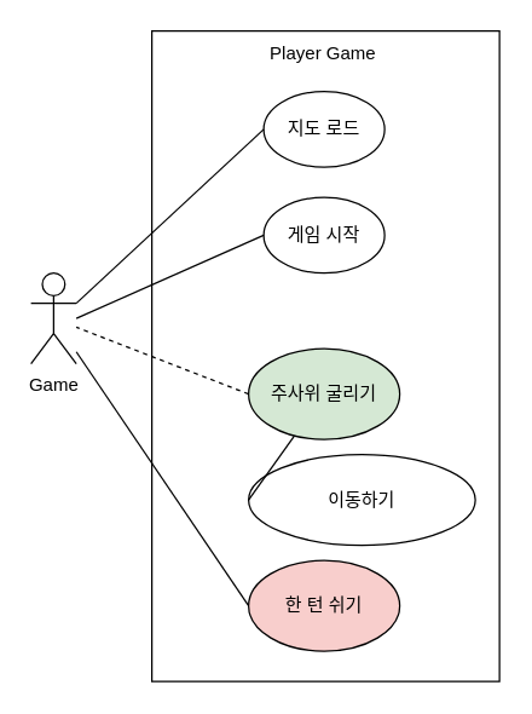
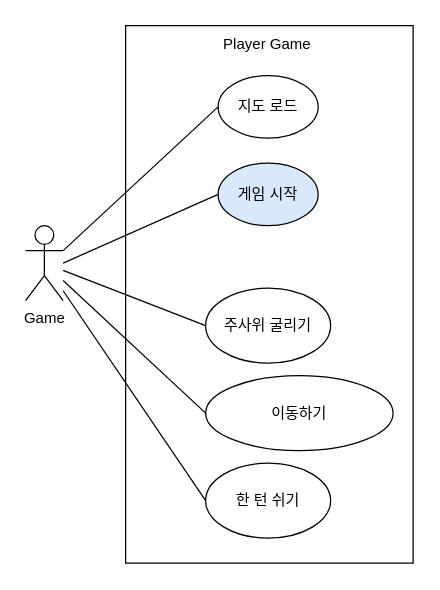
  <mxCell id="0" />
  <mxCell id="1" parent="0" />
  <mxCell id="2" value="Game" style="shape=umlActor;verticalLabelPosition=bottom;verticalAlign=top;html=1;outlineConnect=0;" parent="1" vertex="1"><mxGeometry x="20" y="180" width="30" height="60" as="geometry" /></mxCell>
  <mxCell id="3" value="" style="rounded=0;whiteSpace=wrap;html=1;" parent="1" vertex="1"><mxGeometry x="100" y="20" width="230" height="430" as="geometry" /></mxCell>
  <mxCell id="4" value="지도 로드" style="ellipse;whiteSpace=wrap;html=1;" parent="1" vertex="1"><mxGeometry x="174" y="60" width="80" height="50" as="geometry" /></mxCell>
- <mxCell id="5" value="게임 시작" style="ellipse;whiteSpace=wrap;html=1;" parent="1" vertex="1"><mxGeometry x="174" y="130" width="80" height="50" as="geometry" /></mxCell>
- <mxCell id="6" value="주사위 굴리기" style="ellipse;whiteSpace=wrap;html=1;fillColor=#d5e8d4;" parent="1" vertex="1"><mxGeometry x="164" y="230" width="100" height="60" as="geometry" /></mxCell>
+ <mxCell id="5" value="게임 시작" style="ellipse;whiteSpace=wrap;html=1;fillColor=#dae8fc;" parent="1" vertex="1"><mxGeometry x="174" y="130" width="80" height="50" as="geometry" /></mxCell>
+ <mxCell id="6" value="주사위 굴리기" style="ellipse;whiteSpace=wrap;html=1;" parent="1" vertex="1"><mxGeometry x="164" y="230" width="100" height="60" as="geometry" /></mxCell>
  <mxCell id="7" value="이동하기" style="ellipse;whiteSpace=wrap;html=1;" parent="1" vertex="1"><mxGeometry x="164" y="300" width="150" height="60" as="geometry" /></mxCell>
- <mxCell id="8" value="한 턴 쉬기" style="ellipse;whiteSpace=wrap;html=1;fillColor=#f8cecc;" parent="1" vertex="1"><mxGeometry x="164" y="370" width="100" height="60" as="geometry" /></mxCell>
+ <mxCell id="8" value="한 턴 쉬기" style="ellipse;whiteSpace=wrap;html=1;" parent="1" vertex="1"><mxGeometry x="164" y="370" width="100" height="60" as="geometry" /></mxCell>
  <mxCell id="9" value="" style="endArrow=none;html=1;rounded=0;exitX=0;exitY=0.5;exitDx=0;exitDy=0;" parent="1" source="4" edge="1"><mxGeometry width="50" height="50" relative="1" as="geometry"><mxPoint x="190" y="250" as="sourcePoint" /><mxPoint x="50" y="200" as="targetPoint" /></mxGeometry></mxCell>
  <mxCell id="10" value="" style="endArrow=none;html=1;rounded=0;exitX=0;exitY=0.5;exitDx=0;exitDy=0;" parent="1" source="5" edge="1"><mxGeometry width="50" height="50" relative="1" as="geometry"><mxPoint x="120" y="75" as="sourcePoint" /><mxPoint x="50" y="210" as="targetPoint" /></mxGeometry></mxCell>
- <mxCell id="11" value="" style="endArrow=none;html=1;rounded=0;exitX=0;exitY=0.5;exitDx=0;exitDy=0;dashed=1;" parent="1" source="6" edge="1" target="2"><mxGeometry width="50" height="50" relative="1" as="geometry"><mxPoint x="280" y="240" as="sourcePoint" /><mxPoint x="60" y="90" as="targetPoint" /></mxGeometry></mxCell>
- <mxCell id="12" value="" style="endArrow=none;html=1;rounded=0;exitX=0;exitY=0.5;exitDx=0;exitDy=0;" parent="1" edge="1" target="6" source="7"><mxGeometry width="50" height="50" relative="1" as="geometry"><mxPoint x="100" y="300" as="sourcePoint" /><mxPoint x="60" y="90" as="targetPoint" /></mxGeometry></mxCell>
+ <mxCell id="11" value="" style="endArrow=none;html=1;rounded=0;exitX=0;exitY=0.5;exitDx=0;exitDy=0;" parent="1" source="6" edge="1" target="2"><mxGeometry width="50" height="50" relative="1" as="geometry"><mxPoint x="280" y="240" as="sourcePoint" /><mxPoint x="60" y="90" as="targetPoint" /></mxGeometry></mxCell>
+ <mxCell id="12" value="" style="endArrow=none;html=1;rounded=0;exitX=0;exitY=0.5;exitDx=0;exitDy=0;" parent="1" edge="1" target="2" source="7"><mxGeometry width="50" height="50" relative="1" as="geometry"><mxPoint x="100" y="300" as="sourcePoint" /><mxPoint x="60" y="90" as="targetPoint" /></mxGeometry></mxCell>
  <mxCell id="13" value="" style="endArrow=none;html=1;rounded=0;exitX=0;exitY=0.5;exitDx=0;exitDy=0;" parent="1" source="8" edge="1" target="2"><mxGeometry width="50" height="50" relative="1" as="geometry"><mxPoint x="280" y="240" as="sourcePoint" /><mxPoint x="60" y="85" as="targetPoint" /></mxGeometry></mxCell>
  <mxCell id="14" value="Player Game" style="text;html=1;strokeColor=none;fillColor=none;align=center;verticalAlign=middle;whiteSpace=wrap;rounded=0;" parent="1" vertex="1"><mxGeometry x="166" y="20" width="95" height="30" as="geometry" /></mxCell>
